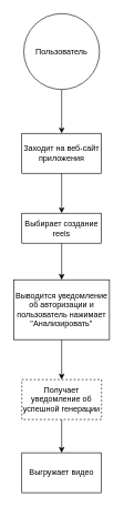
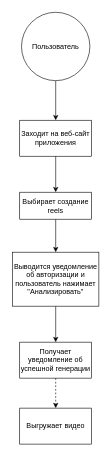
  <mxCell id="0" />
  <mxCell id="1" parent="0" />
  <mxCell id="2" style="edgeStyle=orthogonalEdgeStyle;rounded=0;orthogonalLoop=1;jettySize=auto;html=1;exitX=0.5;exitY=1;exitDx=0;exitDy=0;entryX=0.5;entryY=0;entryDx=0;entryDy=0;" edge="1" parent="1" source="3" target="4"><mxGeometry relative="1" as="geometry" /></mxCell>
  <mxCell id="3" value="Пользователь" style="ellipse;whiteSpace=wrap;html=1;aspect=fixed;" vertex="1" parent="1"><mxGeometry x="35" y="20" width="114" height="114" as="geometry" /></mxCell>
  <mxCell id="4" value="Заходит на веб-сайт&lt;div&gt;приложения&lt;/div&gt;" style="rounded=0;whiteSpace=wrap;html=1;" vertex="1" parent="1"><mxGeometry x="32" y="200" width="120" height="60" as="geometry" /></mxCell>
  <mxCell id="5" style="edgeStyle=orthogonalEdgeStyle;rounded=0;orthogonalLoop=1;jettySize=auto;html=1;exitX=0.5;exitY=1;exitDx=0;exitDy=0;entryX=0.5;entryY=0;entryDx=0;entryDy=0;" edge="1" parent="1" source="6" target="9"><mxGeometry relative="1" as="geometry" /></mxCell>
  <mxCell id="6" value="Выбирает создание reels" style="rounded=0;whiteSpace=wrap;html=1;" vertex="1" parent="1"><mxGeometry x="32" y="320" width="120" height="45" as="geometry" /></mxCell>
  <mxCell id="7" style="edgeStyle=orthogonalEdgeStyle;rounded=0;orthogonalLoop=1;jettySize=auto;html=1;exitX=0.5;exitY=1;exitDx=0;exitDy=0;entryX=0.5;entryY=0;entryDx=0;entryDy=0;" edge="1" parent="1" source="4" target="6"><mxGeometry relative="1" as="geometry" /></mxCell>
  <mxCell id="8" style="edgeStyle=orthogonalEdgeStyle;rounded=0;orthogonalLoop=1;jettySize=auto;html=1;exitX=0.5;exitY=1;exitDx=0;exitDy=0;entryX=0.5;entryY=0;entryDx=0;entryDy=0;" edge="1" parent="1" source="9" target="11"><mxGeometry relative="1" as="geometry" /></mxCell>
  <mxCell id="9" value="Выводится уведомление об авторизации и пользователь нажимает &quot;Анализировать&quot;" style="rounded=0;whiteSpace=wrap;html=1;" vertex="1" parent="1"><mxGeometry x="20" y="420" width="144" height="90" as="geometry" /></mxCell>
- <mxCell id="10" style="edgeStyle=orthogonalEdgeStyle;rounded=0;orthogonalLoop=1;jettySize=auto;html=1;exitX=0.5;exitY=1;exitDx=0;exitDy=0;entryX=0.5;entryY=0;entryDx=0;entryDy=0;" edge="1" parent="1" source="11" target="12"><mxGeometry relative="1" as="geometry" /></mxCell>
- <mxCell id="11" value="Получает уведомление об успешной генерации" style="rounded=0;whiteSpace=wrap;html=1;dashed=1;" vertex="1" parent="1"><mxGeometry x="32" y="570" width="120" height="60" as="geometry" /></mxCell>
+ <mxCell id="10" style="edgeStyle=orthogonalEdgeStyle;rounded=0;orthogonalLoop=1;jettySize=auto;html=1;exitX=0.5;exitY=1;exitDx=0;exitDy=0;entryX=0.5;entryY=0;entryDx=0;entryDy=0;dashed=1;" edge="1" parent="1" source="11" target="12"><mxGeometry relative="1" as="geometry" /></mxCell>
+ <mxCell id="11" value="Получает уведомление об успешной генерации" style="rounded=0;whiteSpace=wrap;html=1;" vertex="1" parent="1"><mxGeometry x="32" y="570" width="120" height="60" as="geometry" /></mxCell>
  <mxCell id="12" value="Выгружает видео" style="rounded=0;whiteSpace=wrap;html=1;" vertex="1" parent="1"><mxGeometry x="32" y="680" width="120" height="60" as="geometry" /></mxCell>
